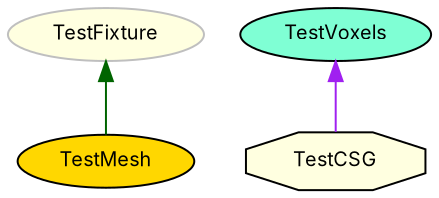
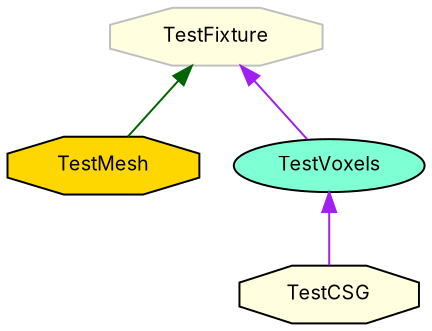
  digraph {
    fontname=Inter
    rankdir=TB
    node [color=black fillcolor=lightyellow fontname=Inter fontsize=10 shape=octagon style=filled]
    edge [color=purple dir=back fontname=Inter fontsize=10 labelfontname=Helvetica labelfontsize=10 style=solid]
-   n1 [color=grey75 height=0.2 label=TestFixture shape=ellipse width=0.4]
-   n2 [fillcolor=gold height=0.2 label=TestMesh shape=ellipse width=0.4]
+   n1 [color=grey75 height=0.2 label=TestFixture width=0.4]
+   n2 [fillcolor=gold height=0.2 label=TestMesh width=0.4]
    n3 [fillcolor=aquamarine height=0.2 label=TestVoxels shape=ellipse width=0.4]
    n4 [height=0.2 label=TestCSG width=0.4]
    n1 -> n2 [color=darkgreen]
+   n1 -> n3
    n3 -> n4
  }
